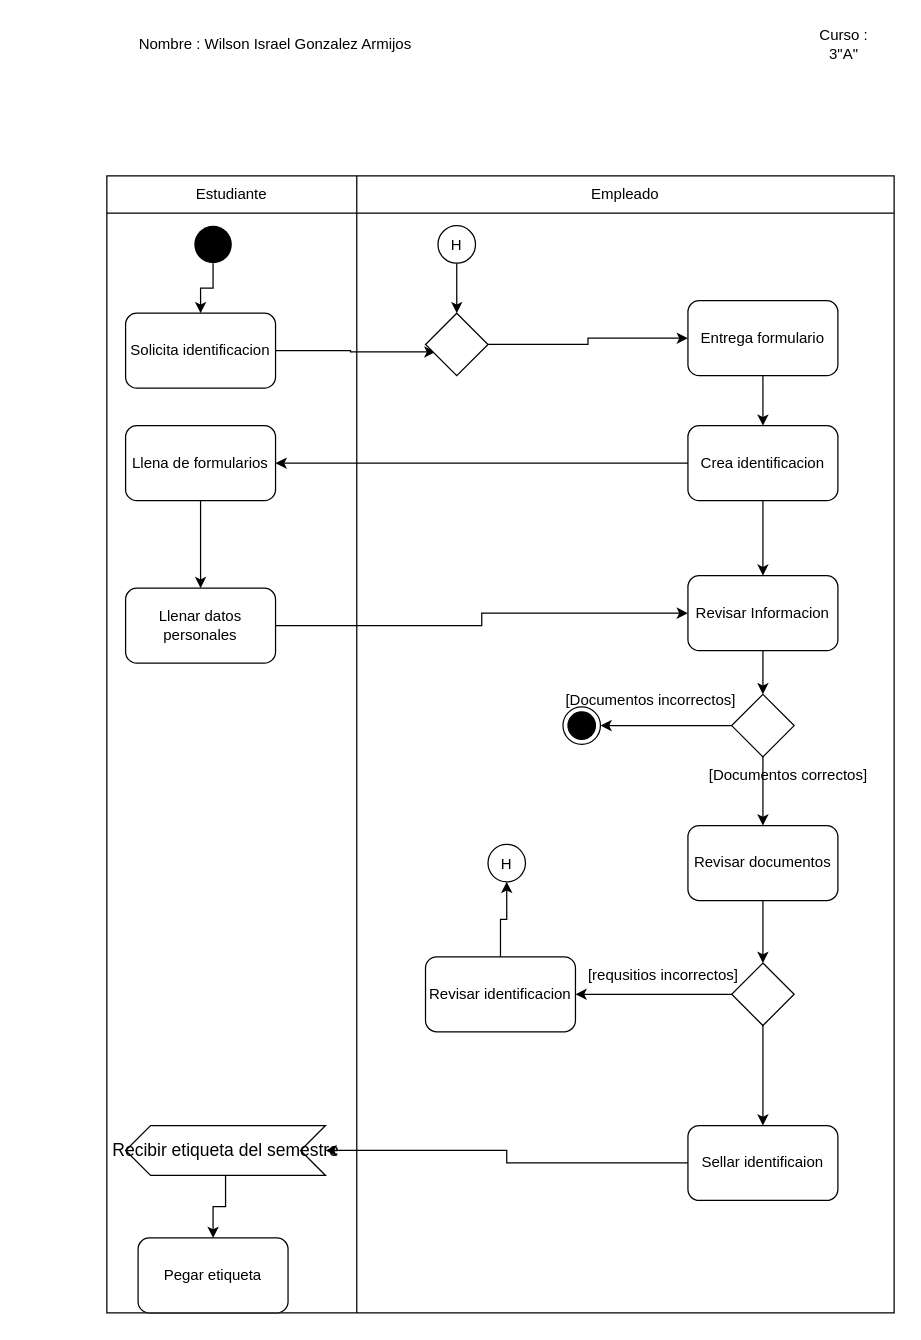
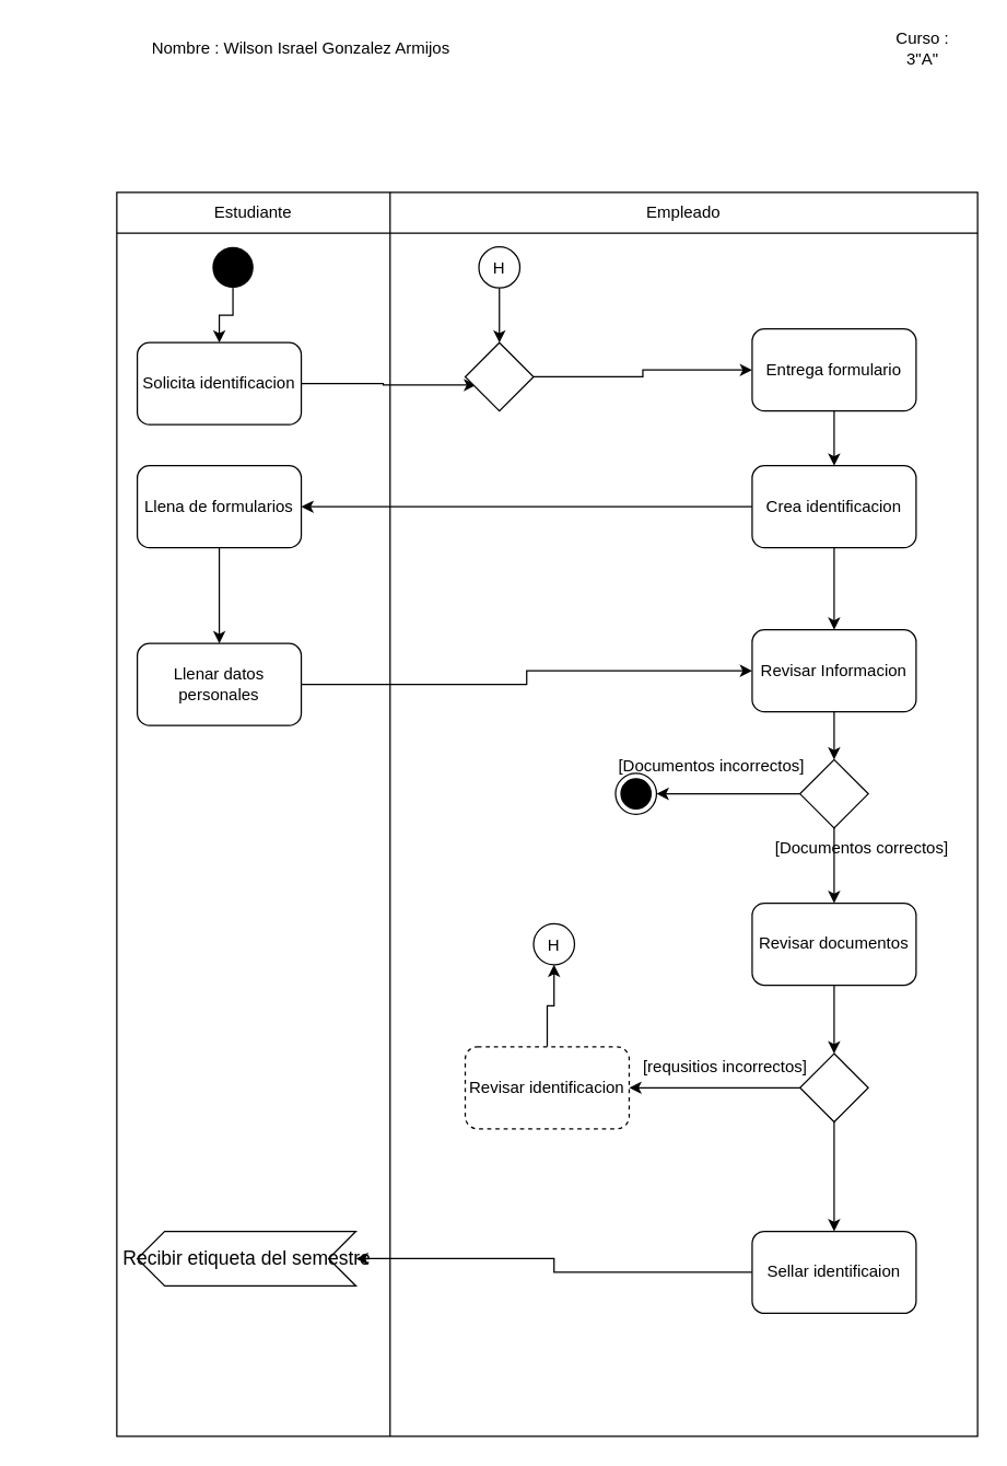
  <mxCell id="0" />
  <mxCell id="1" parent="0" />
  <mxCell id="2" value="" style="shape=table;startSize=0;container=1;collapsible=0;childLayout=tableLayout;" vertex="1" parent="1"><mxGeometry x="85" y="140" width="630" height="910" as="geometry" /></mxCell>
  <mxCell id="3" value="" style="shape=tableRow;horizontal=0;startSize=0;swimlaneHead=0;swimlaneBody=0;top=0;left=0;bottom=0;right=0;collapsible=0;dropTarget=0;fillColor=none;points=[[0,0.5],[1,0.5]];portConstraint=eastwest;" vertex="1" parent="2"><mxGeometry width="630" height="30" as="geometry" /></mxCell>
  <mxCell id="4" value="Estudiante" style="shape=partialRectangle;html=1;whiteSpace=wrap;connectable=0;overflow=hidden;fillColor=none;top=0;left=0;bottom=0;right=0;pointerEvents=1;" vertex="1" parent="3"><mxGeometry width="200" height="30" as="geometry"><mxRectangle width="200" height="30" as="alternateBounds" /></mxGeometry></mxCell>
  <mxCell id="5" value="Empleado" style="shape=partialRectangle;html=1;whiteSpace=wrap;connectable=0;overflow=hidden;fillColor=none;top=0;left=0;bottom=0;right=0;pointerEvents=1;" vertex="1" parent="3"><mxGeometry x="200" width="430" height="30" as="geometry"><mxRectangle width="430" height="30" as="alternateBounds" /></mxGeometry></mxCell>
  <mxCell id="6" value="" style="shape=tableRow;horizontal=0;startSize=0;swimlaneHead=0;swimlaneBody=0;top=0;left=0;bottom=0;right=0;collapsible=0;dropTarget=0;fillColor=none;points=[[0,0.5],[1,0.5]];portConstraint=eastwest;" vertex="1" parent="2"><mxGeometry y="30" width="630" height="880" as="geometry" /></mxCell>
  <mxCell id="7" value="" style="shape=partialRectangle;html=1;whiteSpace=wrap;connectable=0;overflow=hidden;fillColor=none;top=0;left=0;bottom=0;right=0;pointerEvents=1;" vertex="1" parent="6"><mxGeometry width="200" height="880" as="geometry"><mxRectangle width="200" height="880" as="alternateBounds" /></mxGeometry></mxCell>
  <mxCell id="8" value="" style="shape=partialRectangle;html=1;whiteSpace=wrap;connectable=0;overflow=hidden;fillColor=none;top=0;left=0;bottom=0;right=0;pointerEvents=1;" vertex="1" parent="6"><mxGeometry x="200" width="430" height="880" as="geometry"><mxRectangle width="430" height="880" as="alternateBounds" /></mxGeometry></mxCell>
  <mxCell id="9" style="edgeStyle=orthogonalEdgeStyle;rounded=0;orthogonalLoop=1;jettySize=auto;html=1;entryX=0.16;entryY=0.62;entryDx=0;entryDy=0;entryPerimeter=0;" edge="1" parent="1" source="10" target="12"><mxGeometry relative="1" as="geometry" /></mxCell>
  <mxCell id="10" value="Solicita identificacion" style="rounded=1;whiteSpace=wrap;html=1;" vertex="1" parent="1"><mxGeometry x="100" y="250" width="120" height="60" as="geometry" /></mxCell>
  <mxCell id="11" style="edgeStyle=orthogonalEdgeStyle;rounded=0;orthogonalLoop=1;jettySize=auto;html=1;" edge="1" parent="1" source="12" target="14"><mxGeometry relative="1" as="geometry" /></mxCell>
  <mxCell id="12" value="" style="rhombus;whiteSpace=wrap;html=1;" vertex="1" parent="1"><mxGeometry x="340" y="250" width="50" height="50" as="geometry" /></mxCell>
  <mxCell id="13" style="edgeStyle=orthogonalEdgeStyle;rounded=0;orthogonalLoop=1;jettySize=auto;html=1;" edge="1" parent="1" source="14" target="17"><mxGeometry relative="1" as="geometry" /></mxCell>
  <mxCell id="14" value="Entrega formulario" style="rounded=1;whiteSpace=wrap;html=1;" vertex="1" parent="1"><mxGeometry x="550" y="240" width="120" height="60" as="geometry" /></mxCell>
  <mxCell id="15" style="edgeStyle=orthogonalEdgeStyle;rounded=0;orthogonalLoop=1;jettySize=auto;html=1;entryX=1;entryY=0.5;entryDx=0;entryDy=0;" edge="1" parent="1" source="17" target="19"><mxGeometry relative="1" as="geometry" /></mxCell>
  <mxCell id="16" style="edgeStyle=orthogonalEdgeStyle;rounded=0;orthogonalLoop=1;jettySize=auto;html=1;" edge="1" parent="1" source="17" target="23"><mxGeometry relative="1" as="geometry" /></mxCell>
  <mxCell id="17" value="Crea identificacion" style="rounded=1;whiteSpace=wrap;html=1;" vertex="1" parent="1"><mxGeometry x="550" y="340" width="120" height="60" as="geometry" /></mxCell>
  <mxCell id="18" style="edgeStyle=orthogonalEdgeStyle;rounded=0;orthogonalLoop=1;jettySize=auto;html=1;" edge="1" parent="1" source="19" target="21"><mxGeometry relative="1" as="geometry" /></mxCell>
  <mxCell id="19" value="Llena de formularios" style="rounded=1;whiteSpace=wrap;html=1;" vertex="1" parent="1"><mxGeometry x="100" y="340" width="120" height="60" as="geometry" /></mxCell>
  <mxCell id="20" style="edgeStyle=orthogonalEdgeStyle;rounded=0;orthogonalLoop=1;jettySize=auto;html=1;" edge="1" parent="1" source="21" target="23"><mxGeometry relative="1" as="geometry" /></mxCell>
  <mxCell id="21" value="Llenar datos personales" style="rounded=1;whiteSpace=wrap;html=1;" vertex="1" parent="1"><mxGeometry x="100" y="470" width="120" height="60" as="geometry" /></mxCell>
  <mxCell id="22" style="edgeStyle=orthogonalEdgeStyle;rounded=0;orthogonalLoop=1;jettySize=auto;html=1;" edge="1" parent="1" source="23" target="26"><mxGeometry relative="1" as="geometry" /></mxCell>
  <mxCell id="23" value="Revisar Informacion" style="rounded=1;whiteSpace=wrap;html=1;" vertex="1" parent="1"><mxGeometry x="550" y="460" width="120" height="60" as="geometry" /></mxCell>
  <mxCell id="24" style="edgeStyle=orthogonalEdgeStyle;rounded=0;orthogonalLoop=1;jettySize=auto;html=1;" edge="1" parent="1" source="26" target="27"><mxGeometry relative="1" as="geometry" /></mxCell>
  <mxCell id="25" style="edgeStyle=orthogonalEdgeStyle;rounded=0;orthogonalLoop=1;jettySize=auto;html=1;" edge="1" parent="1" source="26" target="29"><mxGeometry relative="1" as="geometry" /></mxCell>
  <mxCell id="26" value="" style="rhombus;whiteSpace=wrap;html=1;" vertex="1" parent="1"><mxGeometry x="585" y="555" width="50" height="50" as="geometry" /></mxCell>
  <mxCell id="27" value="" style="ellipse;html=1;shape=endState;fillColor=strokeColor;" vertex="1" parent="1"><mxGeometry x="450" y="565" width="30" height="30" as="geometry" /></mxCell>
  <mxCell id="28" style="edgeStyle=orthogonalEdgeStyle;rounded=0;orthogonalLoop=1;jettySize=auto;html=1;entryX=0.5;entryY=0;entryDx=0;entryDy=0;" edge="1" parent="1" source="29" target="34"><mxGeometry relative="1" as="geometry" /></mxCell>
  <mxCell id="29" value="Revisar documentos" style="rounded=1;whiteSpace=wrap;html=1;" vertex="1" parent="1"><mxGeometry x="550" y="660" width="120" height="60" as="geometry" /></mxCell>
  <mxCell id="30" style="edgeStyle=orthogonalEdgeStyle;rounded=0;orthogonalLoop=1;jettySize=auto;html=1;" edge="1" parent="1" source="31" target="40"><mxGeometry relative="1" as="geometry" /></mxCell>
- <mxCell id="31" value="Revisar identificacion" style="rounded=1;whiteSpace=wrap;html=1;" vertex="1" parent="1"><mxGeometry x="340" y="765" width="120" height="60" as="geometry" /></mxCell>
+ <mxCell id="31" value="Revisar identificacion" style="rounded=1;whiteSpace=wrap;html=1;dashed=1;" vertex="1" parent="1"><mxGeometry x="340" y="765" width="120" height="60" as="geometry" /></mxCell>
  <mxCell id="32" style="edgeStyle=orthogonalEdgeStyle;rounded=0;orthogonalLoop=1;jettySize=auto;html=1;entryX=1;entryY=0.5;entryDx=0;entryDy=0;" edge="1" parent="1" source="34" target="31"><mxGeometry relative="1" as="geometry" /></mxCell>
  <mxCell id="33" style="edgeStyle=orthogonalEdgeStyle;rounded=0;orthogonalLoop=1;jettySize=auto;html=1;" edge="1" parent="1" source="34" target="36"><mxGeometry relative="1" as="geometry" /></mxCell>
  <mxCell id="34" value="" style="rhombus;whiteSpace=wrap;html=1;" vertex="1" parent="1"><mxGeometry x="585" y="770" width="50" height="50" as="geometry" /></mxCell>
  <mxCell id="35" style="edgeStyle=orthogonalEdgeStyle;rounded=0;orthogonalLoop=1;jettySize=auto;html=1;" edge="1" parent="1" source="36" target="38"><mxGeometry relative="1" as="geometry" /></mxCell>
  <mxCell id="36" value="Sellar identificaion" style="rounded=1;whiteSpace=wrap;html=1;" vertex="1" parent="1"><mxGeometry x="550" y="900" width="120" height="60" as="geometry" /></mxCell>
- <mxCell id="37" style="edgeStyle=orthogonalEdgeStyle;rounded=0;orthogonalLoop=1;jettySize=auto;html=1;" edge="1" parent="1" source="38" target="39"><mxGeometry relative="1" as="geometry" /></mxCell>
  <mxCell id="38" value="Recibir etiqueta del semestre" style="html=1;shape=mxgraph.infographic.ribbonSimple;notch1=20;notch2=20;align=center;verticalAlign=middle;fontSize=14;fontStyle=0;fillColor=#FFFFFF;rotation=0;direction=west;" vertex="1" parent="1"><mxGeometry x="100" y="900" width="160" height="40" as="geometry" /></mxCell>
- <mxCell id="39" value="Pegar etiqueta" style="rounded=1;whiteSpace=wrap;html=1;" vertex="1" parent="1"><mxGeometry x="110" y="990" width="120" height="60" as="geometry" /></mxCell>
  <mxCell id="40" value="H" style="ellipse;fillColor=#ffffff;strokeColor=#000000;" vertex="1" parent="1"><mxGeometry x="390" y="675" width="30" height="30" as="geometry" /></mxCell>
  <mxCell id="41" style="edgeStyle=orthogonalEdgeStyle;rounded=0;orthogonalLoop=1;jettySize=auto;html=1;" edge="1" parent="1" source="42" target="12"><mxGeometry relative="1" as="geometry" /></mxCell>
  <mxCell id="42" value="H" style="ellipse;fillColor=#ffffff;strokeColor=#000000;" vertex="1" parent="1"><mxGeometry x="350" y="180" width="30" height="30" as="geometry" /></mxCell>
  <mxCell id="43" value="[Documentos incorrectos]" style="text;html=1;align=center;verticalAlign=middle;resizable=0;points=[];autosize=1;strokeColor=none;fillColor=none;" vertex="1" parent="1"><mxGeometry x="440" y="545" width="160" height="30" as="geometry" /></mxCell>
  <mxCell id="44" value="[Documentos correctos]" style="text;html=1;align=center;verticalAlign=middle;resizable=0;points=[];autosize=1;strokeColor=none;fillColor=none;" vertex="1" parent="1"><mxGeometry x="555" y="605" width="150" height="30" as="geometry" /></mxCell>
  <mxCell id="45" value="[requsitios incorrectos]" style="text;html=1;align=center;verticalAlign=middle;resizable=0;points=[];autosize=1;strokeColor=none;fillColor=none;" vertex="1" parent="1"><mxGeometry x="460" y="765" width="140" height="30" as="geometry" /></mxCell>
  <mxCell id="46" style="edgeStyle=orthogonalEdgeStyle;rounded=0;orthogonalLoop=1;jettySize=auto;html=1;" edge="1" parent="1" source="47" target="10"><mxGeometry relative="1" as="geometry" /></mxCell>
  <mxCell id="47" value="" style="ellipse;fillColor=#000000;strokeColor=none;" vertex="1" parent="1"><mxGeometry x="155" y="180" width="30" height="30" as="geometry" /></mxCell>
  <mxCell id="48" value="Nombre : Wilson Israel Gonzalez Armijos" style="text;html=1;strokeColor=none;fillColor=none;align=center;verticalAlign=middle;whiteSpace=wrap;rounded=0;" vertex="1" parent="1"><mxGeometry x="20" width="400" height="30" as="geometry" y="20" /></mxCell>
  <mxCell id="49" value="Curso : 3&quot;A&quot;" style="text;html=1;strokeColor=none;fillColor=none;align=center;verticalAlign=middle;whiteSpace=wrap;rounded=0;" vertex="1" parent="1"><mxGeometry x="645" width="60" height="30" as="geometry" y="20" /></mxCell>
